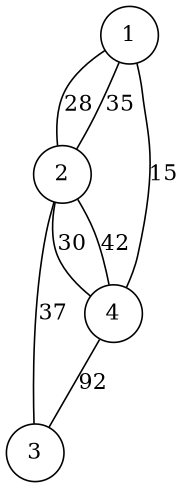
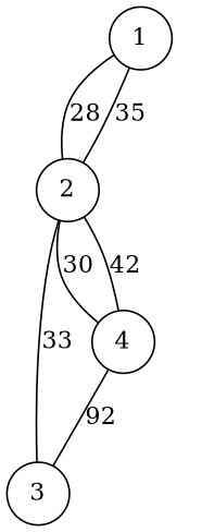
  graph {
    node [shape=circle]
    1
    2
    4
    3
    1 -- 2 [label=28]
    1 -- 2 [label=35]
-   1 -- 4 [label=15]
    2 -- 4 [label=42]
    2 -- 4 [label=30]
-   2 -- 3 [label=37]
+   2 -- 3 [label=33]
    4 -- 3 [label=92]
  }
